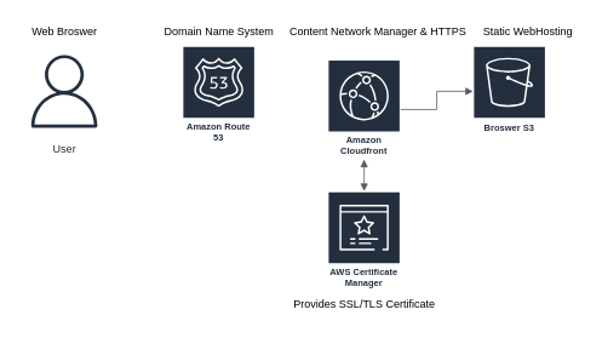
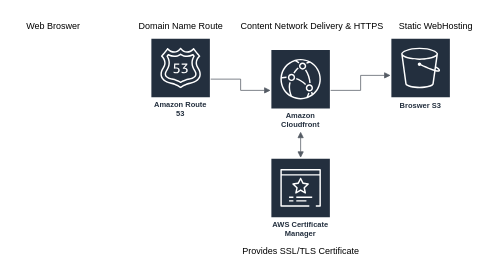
  <mxCell id="0" />
  <mxCell id="1" parent="0" />
  <mxCell id="2" value="Amazon Cloudfront" style="sketch=0;outlineConnect=0;fontColor=#232F3E;gradientColor=none;strokeColor=#ffffff;fillColor=#232F3E;dashed=0;verticalLabelPosition=middle;verticalAlign=bottom;align=center;html=1;whiteSpace=wrap;fontSize=10;fontStyle=1;spacing=3;shape=mxgraph.aws4.productIcon;prIcon=mxgraph.aws4.cloudfront;" vertex="1" parent="1"><mxGeometry x="360" y="65" width="80" height="110" as="geometry" /></mxCell>
- <mxCell id="3" value="User" style="sketch=0;outlineConnect=0;fontColor=#232F3E;gradientColor=none;strokeColor=#232F3E;fillColor=#ffffff;dashed=0;verticalLabelPosition=bottom;verticalAlign=top;align=center;html=1;fontSize=12;fontStyle=0;aspect=fixed;shape=mxgraph.aws4.resourceIcon;resIcon=mxgraph.aws4.user;" vertex="1" parent="1"><mxGeometry x="20" y="50" width="100" height="100" as="geometry" /></mxCell>
  <mxCell id="4" value="Broswer S3" style="sketch=0;outlineConnect=0;fontColor=#232F3E;gradientColor=none;strokeColor=#ffffff;fillColor=#232F3E;dashed=0;verticalLabelPosition=middle;verticalAlign=bottom;align=center;html=1;whiteSpace=wrap;fontSize=10;fontStyle=1;spacing=3;shape=mxgraph.aws4.productIcon;prIcon=mxgraph.aws4.s3;" vertex="1" parent="1"><mxGeometry x="520" y="50" width="80" height="100" as="geometry" /></mxCell>
  <mxCell id="5" value="Amazon Route 53" style="sketch=0;outlineConnect=0;fontColor=#232F3E;gradientColor=none;strokeColor=#ffffff;fillColor=#232F3E;dashed=0;verticalLabelPosition=middle;verticalAlign=bottom;align=center;html=1;whiteSpace=wrap;fontSize=10;fontStyle=1;spacing=3;shape=mxgraph.aws4.productIcon;prIcon=mxgraph.aws4.route_53;" vertex="1" parent="1"><mxGeometry x="200" y="50" width="80" height="110" as="geometry" /></mxCell>
  <mxCell id="6" value="AWS Certificate Manager" style="sketch=0;outlineConnect=0;fontColor=#232F3E;gradientColor=none;strokeColor=#ffffff;fillColor=#232F3E;dashed=0;verticalLabelPosition=middle;verticalAlign=bottom;align=center;html=1;whiteSpace=wrap;fontSize=10;fontStyle=1;spacing=3;shape=mxgraph.aws4.productIcon;prIcon=mxgraph.aws4.certificate_manager_3;" vertex="1" parent="1"><mxGeometry x="360" y="210" width="80" height="110" as="geometry" /></mxCell>
+ <mxCell id="7" value="" style="edgeStyle=orthogonalEdgeStyle;html=1;endArrow=block;elbow=vertical;startArrow=none;endFill=1;strokeColor=#545B64;rounded=0;" edge="1" parent="1" source="5" target="2"><mxGeometry width="100" relative="1" as="geometry"><mxPoint x="270" y="240" as="sourcePoint" /><mxPoint x="370" y="240" as="targetPoint" /><Array as="points" /></mxGeometry></mxCell>
  <mxCell id="8" value="" style="edgeStyle=orthogonalEdgeStyle;html=1;endArrow=block;elbow=vertical;startArrow=none;endFill=1;strokeColor=#545B64;rounded=0;" edge="1" parent="1" source="2" target="4"><mxGeometry width="100" relative="1" as="geometry"><mxPoint x="270" y="240" as="sourcePoint" /><mxPoint x="370" y="240" as="targetPoint" /><Array as="points" /></mxGeometry></mxCell>
  <mxCell id="9" value="" style="edgeStyle=orthogonalEdgeStyle;html=1;endArrow=block;elbow=vertical;startArrow=block;startFill=1;endFill=1;strokeColor=#545B64;rounded=0;" edge="1" parent="1" source="2" target="6"><mxGeometry width="100" relative="1" as="geometry"><mxPoint x="270" y="240" as="sourcePoint" /><mxPoint x="370" y="240" as="targetPoint" /></mxGeometry></mxCell>
  <mxCell id="10" value="Web Broswer" style="text;html=1;align=center;verticalAlign=middle;resizable=0;points=[];autosize=1;strokeColor=none;fillColor=none;" vertex="1" parent="1"><mxGeometry x="20" y="20" width="100" height="30" as="geometry" /></mxCell>
- <mxCell id="11" value="Domain Name System" style="text;html=1;align=center;verticalAlign=middle;resizable=0;points=[];autosize=1;strokeColor=none;fillColor=none;" vertex="1" parent="1"><mxGeometry x="170" y="20" width="140" height="30" as="geometry" /></mxCell>
- <mxCell id="12" value="Content Network Manager &amp;amp; HTTPS" style="text;html=1;align=center;verticalAlign=middle;resizable=0;points=[];autosize=1;strokeColor=none;fillColor=none;" vertex="1" parent="1"><mxGeometry x="310" y="20" width="210" height="30" as="geometry" /></mxCell>
+ <mxCell id="11" value="Domain Name Route" style="text;html=1;align=center;verticalAlign=middle;resizable=0;points=[];autosize=1;strokeColor=none;fillColor=none;" vertex="1" parent="1"><mxGeometry x="170" y="20" width="140" height="30" as="geometry" /></mxCell>
+ <mxCell id="12" value="Content Network Delivery &amp;amp; HTTPS" style="text;html=1;align=center;verticalAlign=middle;resizable=0;points=[];autosize=1;strokeColor=none;fillColor=none;" vertex="1" parent="1"><mxGeometry x="310" y="20" width="210" height="30" as="geometry" /></mxCell>
  <mxCell id="13" value="Static WebHosting" style="text;html=1;align=center;verticalAlign=middle;resizable=0;points=[];autosize=1;strokeColor=none;fillColor=none;" vertex="1" parent="1"><mxGeometry x="520" y="20" width="120" height="30" as="geometry" /></mxCell>
  <mxCell id="14" value="Provides SSL/TLS Certificate" style="text;html=1;align=center;verticalAlign=middle;resizable=0;points=[];autosize=1;strokeColor=none;fillColor=none;" vertex="1" parent="1"><mxGeometry x="310" y="320" width="180" height="30" as="geometry" /></mxCell>
